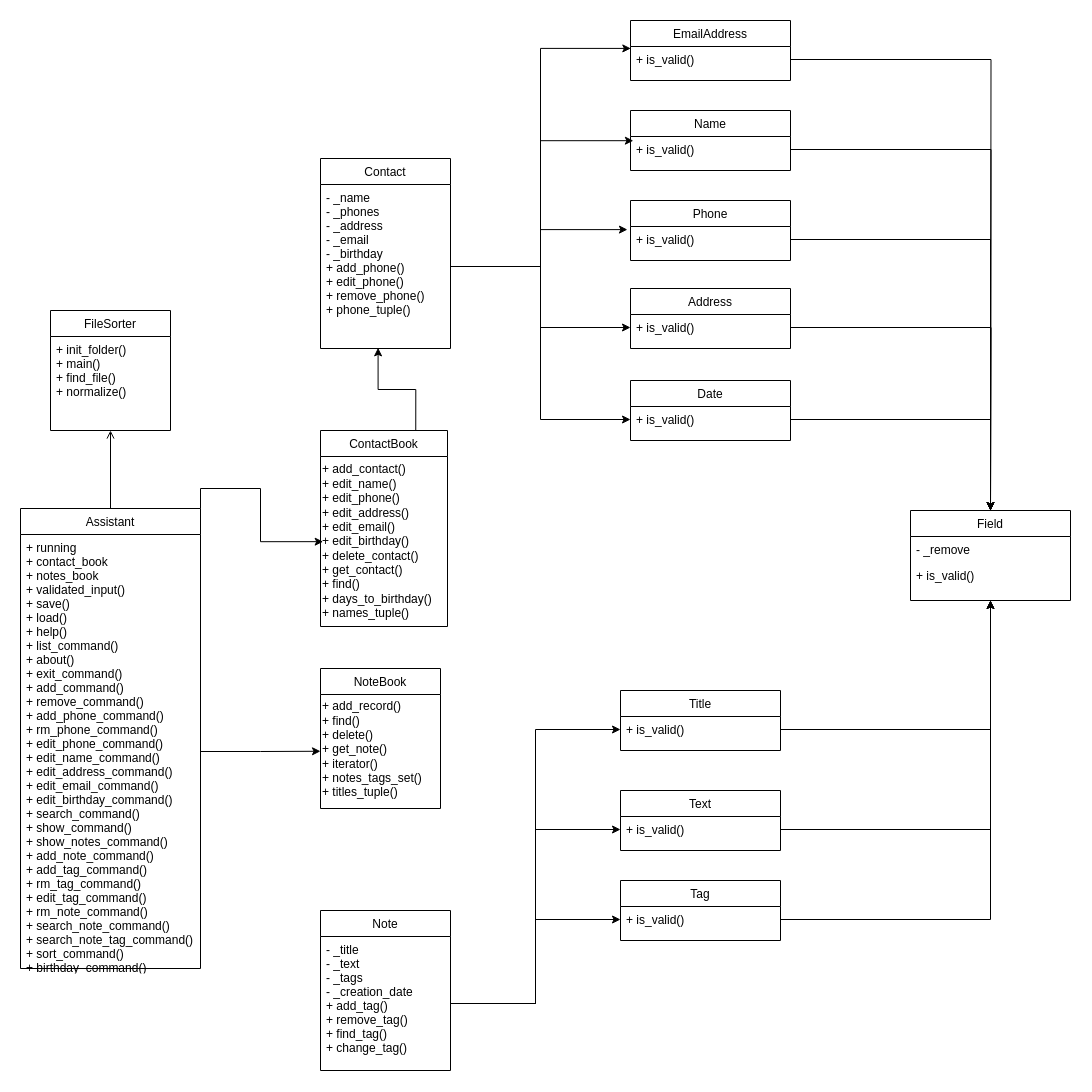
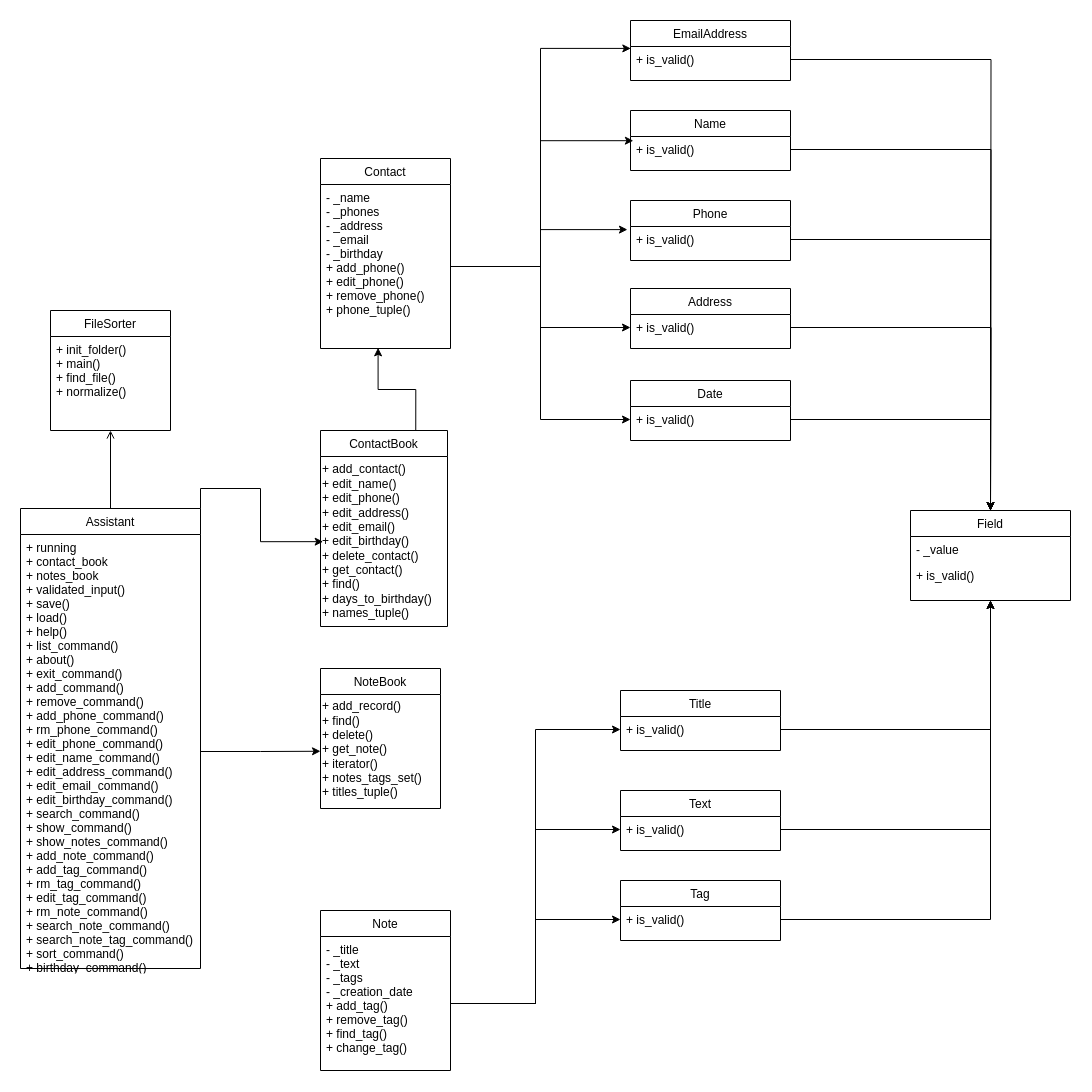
  <mxCell id="0" />
  <mxCell id="1" parent="0" />
  <mxCell id="2" style="edgeStyle=orthogonalEdgeStyle;rounded=0;orthogonalLoop=1;jettySize=auto;html=1;exitX=0.5;exitY=0;exitDx=0;exitDy=0;entryX=0.5;entryY=1;entryDx=0;entryDy=0;endArrow=open;" edge="1" parent="1" source="3" target="9"><mxGeometry relative="1" as="geometry" /></mxCell>
  <mxCell id="3" value="Assistant" style="swimlane;fontStyle=0;align=center;verticalAlign=top;childLayout=stackLayout;horizontal=1;startSize=26;horizontalStack=0;resizeParent=1;resizeLast=0;collapsible=1;marginBottom=0;rounded=0;shadow=0;strokeWidth=1;" vertex="1" parent="1"><mxGeometry x="20" y="508" width="180" height="460" as="geometry"><mxRectangle x="-1120" y="-32" width="160" height="26" as="alternateBounds" /></mxGeometry></mxCell>
  <mxCell id="4" value="+ running&#10;+ contact_book&#10;+ notes_book&#10;+ validated_input()&#10;+ save()&#10;+ load()&#10;+ help()&#10;+ list_command()&#10;+ about()&#10;+ exit_command()&#10;+ add_command()&#10;+ remove_command()&#10;+ add_phone_command()&#10;+ rm_phone_command()&#10;+ edit_phone_command()&#10;+ edit_name_command()&#10;+ edit_address_command()&#10;+ edit_email_command()&#10;+ edit_birthday_command()&#10;+ search_command()&#10;+ show_command()&#10;+ show_notes_command()&#10;+ add_note_command()&#10;+ add_tag_command()&#10;+ rm_tag_command()&#10;+ edit_tag_command()&#10;+ rm_note_command()&#10;+ search_note_command()&#10;+ search_note_tag_command()&#10;+ sort_command()&#10;+ birthday_command()&#10;+ main_loop()" style="text;align=left;verticalAlign=top;spacingLeft=4;spacingRight=4;overflow=hidden;rotatable=0;points=[[0,0.5],[1,0.5]];portConstraint=eastwest;rounded=0;shadow=0;html=0;" vertex="1" parent="3"><mxGeometry y="26" width="180" height="434" as="geometry" /></mxCell>
  <mxCell id="5" value="ContactBook" style="swimlane;fontStyle=0;align=center;verticalAlign=top;childLayout=stackLayout;horizontal=1;startSize=26;horizontalStack=0;resizeParent=1;resizeLast=0;collapsible=1;marginBottom=0;rounded=0;shadow=0;strokeWidth=1;" vertex="1" parent="1"><mxGeometry x="320" y="430" width="127" height="196" as="geometry"><mxRectangle x="550" y="140" width="160" height="26" as="alternateBounds" /></mxGeometry></mxCell>
  <mxCell id="6" value="+&amp;nbsp;add_contact()&lt;br&gt;+&amp;nbsp;edit_name()&lt;br&gt;+&amp;nbsp;edit_phone()&lt;br&gt;+&amp;nbsp;edit_address()&lt;br&gt;+ edit_email()&lt;br&gt;+&amp;nbsp;edit_birthday()&lt;br&gt;+&amp;nbsp;delete_contact()&lt;br&gt;+&amp;nbsp;get_contact()&lt;br&gt;+&amp;nbsp;find()&lt;br&gt;+&amp;nbsp;days_to_birthday()&lt;br&gt;+&amp;nbsp;names_tuple()" style="text;html=1;align=left;verticalAlign=middle;resizable=0;points=[];autosize=1;strokeColor=none;fillColor=none;" vertex="1" parent="5"><mxGeometry y="26" width="127" height="170" as="geometry" /></mxCell>
  <mxCell id="7" value="NoteBook" style="swimlane;fontStyle=0;align=center;verticalAlign=top;childLayout=stackLayout;horizontal=1;startSize=26;horizontalStack=0;resizeParent=1;resizeLast=0;collapsible=1;marginBottom=0;rounded=0;shadow=0;strokeWidth=1;" vertex="1" parent="1"><mxGeometry x="320" y="668" width="120" height="140" as="geometry"><mxRectangle x="-820" y="128" width="160" height="26" as="alternateBounds" /></mxGeometry></mxCell>
  <mxCell id="8" value="+ add_record()&lt;br&gt;+ find()&lt;br&gt;&lt;font face=&quot;Helvetica&quot;&gt;+ delete()&lt;br&gt;&lt;/font&gt;+ get_note()&lt;br&gt;+ iterator()&lt;br&gt;&lt;span style=&quot;background-color: rgb(255, 255, 255);&quot;&gt;+ notes_tags_set()&lt;br&gt;+ titles_tuple()&lt;br&gt;&lt;/span&gt;" style="text;html=1;align=left;verticalAlign=middle;resizable=0;points=[];autosize=1;strokeColor=none;fillColor=none;" vertex="1" parent="7"><mxGeometry y="26" width="120" height="110" as="geometry" /></mxCell>
  <mxCell id="9" value="FileSorter" style="swimlane;fontStyle=0;align=center;verticalAlign=top;childLayout=stackLayout;horizontal=1;startSize=26;horizontalStack=0;resizeParent=1;resizeLast=0;collapsible=1;marginBottom=0;rounded=0;shadow=0;strokeWidth=1;" vertex="1" parent="1"><mxGeometry x="50" y="310" width="120" height="120" as="geometry"><mxRectangle x="550" y="140" width="160" height="26" as="alternateBounds" /></mxGeometry></mxCell>
  <mxCell id="10" value="+ init_folder()&#10;+ main()&#10;+ find_file()&#10;+ normalize()" style="text;align=left;verticalAlign=top;spacingLeft=4;spacingRight=4;overflow=hidden;rotatable=0;points=[[0,0.5],[1,0.5]];portConstraint=eastwest;rounded=0;shadow=0;html=0;" vertex="1" parent="9"><mxGeometry y="26" width="120" height="84" as="geometry" /></mxCell>
  <mxCell id="11" value="Contact" style="swimlane;fontStyle=0;align=center;verticalAlign=top;childLayout=stackLayout;horizontal=1;startSize=26;horizontalStack=0;resizeParent=1;resizeLast=0;collapsible=1;marginBottom=0;rounded=0;shadow=0;strokeWidth=1;" vertex="1" parent="1"><mxGeometry x="320" y="158" width="130" height="190" as="geometry"><mxRectangle x="150" width="160" height="26" as="alternateBounds" /></mxGeometry></mxCell>
  <mxCell id="12" value="- _name&#10;- _phones&#10;- _address&#10;- _email&#10;- _birthday&#10;+ add_phone()&#10;+ edit_phone()&#10;+ remove_phone()&#10;+ phone_tuple()" style="text;align=left;verticalAlign=top;spacingLeft=4;spacingRight=4;overflow=hidden;rotatable=0;points=[[0,0.5],[1,0.5]];portConstraint=eastwest;rounded=0;shadow=0;html=0;" vertex="1" parent="11"><mxGeometry y="26" width="130" height="164" as="geometry" /></mxCell>
  <mxCell id="13" value="Address" style="swimlane;fontStyle=0;align=center;verticalAlign=top;childLayout=stackLayout;horizontal=1;startSize=26;horizontalStack=0;resizeParent=1;resizeLast=0;collapsible=1;marginBottom=0;rounded=0;shadow=0;strokeWidth=1;" vertex="1" parent="1"><mxGeometry x="630" y="288" width="160" height="60" as="geometry"><mxRectangle x="550" y="140" width="160" height="26" as="alternateBounds" /></mxGeometry></mxCell>
  <mxCell id="14" style="edgeStyle=orthogonalEdgeStyle;rounded=0;orthogonalLoop=1;jettySize=auto;html=1;exitX=1;exitY=0.5;exitDx=0;exitDy=0;" edge="1" parent="13" source="15"><mxGeometry relative="1" as="geometry"><mxPoint x="360" y="222" as="targetPoint" /></mxGeometry></mxCell>
  <mxCell id="15" value="+ is_valid()" style="text;align=left;verticalAlign=top;spacingLeft=4;spacingRight=4;overflow=hidden;rotatable=0;points=[[0,0.5],[1,0.5]];portConstraint=eastwest;rounded=0;shadow=0;html=0;" vertex="1" parent="13"><mxGeometry y="26" width="160" height="26" as="geometry" /></mxCell>
  <mxCell id="16" value="Date" style="swimlane;fontStyle=0;align=center;verticalAlign=top;childLayout=stackLayout;horizontal=1;startSize=26;horizontalStack=0;resizeParent=1;resizeLast=0;collapsible=1;marginBottom=0;rounded=0;shadow=0;strokeWidth=1;" vertex="1" parent="1"><mxGeometry x="630" y="380" width="160" height="60" as="geometry"><mxRectangle x="550" y="140" width="160" height="26" as="alternateBounds" /></mxGeometry></mxCell>
  <mxCell id="17" value="+ is_valid()" style="text;align=left;verticalAlign=top;spacingLeft=4;spacingRight=4;overflow=hidden;rotatable=0;points=[[0,0.5],[1,0.5]];portConstraint=eastwest;rounded=0;shadow=0;html=0;" vertex="1" parent="16"><mxGeometry y="26" width="160" height="26" as="geometry" /></mxCell>
  <mxCell id="18" value="EmailAddress" style="swimlane;fontStyle=0;align=center;verticalAlign=top;childLayout=stackLayout;horizontal=1;startSize=26;horizontalStack=0;resizeParent=1;resizeLast=0;collapsible=1;marginBottom=0;rounded=0;shadow=0;strokeWidth=1;" vertex="1" parent="1"><mxGeometry x="630" y="20" width="160" height="60" as="geometry"><mxRectangle x="550" y="140" width="160" height="26" as="alternateBounds" /></mxGeometry></mxCell>
  <mxCell id="19" style="edgeStyle=orthogonalEdgeStyle;rounded=0;orthogonalLoop=1;jettySize=auto;html=1;exitX=1;exitY=0.5;exitDx=0;exitDy=0;" edge="1" parent="18" source="20"><mxGeometry relative="1" as="geometry"><mxPoint x="360" y="490" as="targetPoint" /></mxGeometry></mxCell>
  <mxCell id="20" value="+ is_valid()" style="text;align=left;verticalAlign=top;spacingLeft=4;spacingRight=4;overflow=hidden;rotatable=0;points=[[0,0.5],[1,0.5]];portConstraint=eastwest;rounded=0;shadow=0;html=0;" vertex="1" parent="18"><mxGeometry y="26" width="160" height="26" as="geometry" /></mxCell>
  <mxCell id="21" value="Name" style="swimlane;fontStyle=0;align=center;verticalAlign=top;childLayout=stackLayout;horizontal=1;startSize=26;horizontalStack=0;resizeParent=1;resizeLast=0;collapsible=1;marginBottom=0;rounded=0;shadow=0;strokeWidth=1;" vertex="1" parent="1"><mxGeometry x="630" y="110" width="160" height="60" as="geometry"><mxRectangle x="550" y="140" width="160" height="26" as="alternateBounds" /></mxGeometry></mxCell>
  <mxCell id="22" style="edgeStyle=orthogonalEdgeStyle;rounded=0;orthogonalLoop=1;jettySize=auto;html=1;exitX=1;exitY=0.5;exitDx=0;exitDy=0;" edge="1" parent="21" source="23"><mxGeometry relative="1" as="geometry"><mxPoint x="360" y="400" as="targetPoint" /></mxGeometry></mxCell>
  <mxCell id="23" value="+ is_valid()" style="text;align=left;verticalAlign=top;spacingLeft=4;spacingRight=4;overflow=hidden;rotatable=0;points=[[0,0.5],[1,0.5]];portConstraint=eastwest;rounded=0;shadow=0;html=0;" vertex="1" parent="21"><mxGeometry y="26" width="160" height="26" as="geometry" /></mxCell>
  <mxCell id="24" value="Phone" style="swimlane;fontStyle=0;align=center;verticalAlign=top;childLayout=stackLayout;horizontal=1;startSize=26;horizontalStack=0;resizeParent=1;resizeLast=0;collapsible=1;marginBottom=0;rounded=0;shadow=0;strokeWidth=1;" vertex="1" parent="1"><mxGeometry x="630" y="200" width="160" height="60" as="geometry"><mxRectangle x="550" y="140" width="160" height="26" as="alternateBounds" /></mxGeometry></mxCell>
  <mxCell id="25" value="+ is_valid()" style="text;align=left;verticalAlign=top;spacingLeft=4;spacingRight=4;overflow=hidden;rotatable=0;points=[[0,0.5],[1,0.5]];portConstraint=eastwest;rounded=0;shadow=0;html=0;" vertex="1" parent="24"><mxGeometry y="26" width="160" height="26" as="geometry" /></mxCell>
  <mxCell id="26" value="Field" style="swimlane;fontStyle=0;align=center;verticalAlign=top;childLayout=stackLayout;horizontal=1;startSize=26;horizontalStack=0;resizeParent=1;resizeLast=0;collapsible=1;marginBottom=0;rounded=0;shadow=0;strokeWidth=1;" vertex="1" parent="1"><mxGeometry x="910" y="510" width="160" height="90" as="geometry"><mxRectangle x="550" y="140" width="160" height="26" as="alternateBounds" /></mxGeometry></mxCell>
- <mxCell id="27" value="- _remove" style="text;align=left;verticalAlign=top;spacingLeft=4;spacingRight=4;overflow=hidden;rotatable=0;points=[[0,0.5],[1,0.5]];portConstraint=eastwest;" vertex="1" parent="26"><mxGeometry y="26" width="160" height="26" as="geometry" /></mxCell>
+ <mxCell id="27" value="- _value" style="text;align=left;verticalAlign=top;spacingLeft=4;spacingRight=4;overflow=hidden;rotatable=0;points=[[0,0.5],[1,0.5]];portConstraint=eastwest;" vertex="1" parent="26"><mxGeometry y="26" width="160" height="26" as="geometry" /></mxCell>
  <mxCell id="28" value="+ is_valid()" style="text;align=left;verticalAlign=top;spacingLeft=4;spacingRight=4;overflow=hidden;rotatable=0;points=[[0,0.5],[1,0.5]];portConstraint=eastwest;rounded=0;shadow=0;html=0;" vertex="1" parent="26"><mxGeometry y="52" width="160" height="26" as="geometry" /></mxCell>
  <mxCell id="29" value="Tag" style="swimlane;fontStyle=0;align=center;verticalAlign=top;childLayout=stackLayout;horizontal=1;startSize=26;horizontalStack=0;resizeParent=1;resizeLast=0;collapsible=1;marginBottom=0;rounded=0;shadow=0;strokeWidth=1;" vertex="1" parent="1"><mxGeometry x="620" y="880" width="160" height="60" as="geometry"><mxRectangle x="550" y="140" width="160" height="26" as="alternateBounds" /></mxGeometry></mxCell>
  <mxCell id="30" value="+ is_valid()" style="text;align=left;verticalAlign=top;spacingLeft=4;spacingRight=4;overflow=hidden;rotatable=0;points=[[0,0.5],[1,0.5]];portConstraint=eastwest;rounded=0;shadow=0;html=0;" vertex="1" parent="29"><mxGeometry y="26" width="160" height="26" as="geometry" /></mxCell>
  <mxCell id="31" value="Text" style="swimlane;fontStyle=0;align=center;verticalAlign=top;childLayout=stackLayout;horizontal=1;startSize=26;horizontalStack=0;resizeParent=1;resizeLast=0;collapsible=1;marginBottom=0;rounded=0;shadow=0;strokeWidth=1;" vertex="1" parent="1"><mxGeometry x="620" y="790" width="160" height="60" as="geometry"><mxRectangle x="550" y="140" width="160" height="26" as="alternateBounds" /></mxGeometry></mxCell>
  <mxCell id="32" value="+ is_valid()" style="text;align=left;verticalAlign=top;spacingLeft=4;spacingRight=4;overflow=hidden;rotatable=0;points=[[0,0.5],[1,0.5]];portConstraint=eastwest;rounded=0;shadow=0;html=0;" vertex="1" parent="31"><mxGeometry y="26" width="160" height="26" as="geometry" /></mxCell>
  <mxCell id="33" value="Title" style="swimlane;fontStyle=0;align=center;verticalAlign=top;childLayout=stackLayout;horizontal=1;startSize=26;horizontalStack=0;resizeParent=1;resizeLast=0;collapsible=1;marginBottom=0;rounded=0;shadow=0;strokeWidth=1;" vertex="1" parent="1"><mxGeometry x="620" y="690" width="160" height="60" as="geometry"><mxRectangle x="550" y="140" width="160" height="26" as="alternateBounds" /></mxGeometry></mxCell>
  <mxCell id="34" value="+ is_valid()" style="text;align=left;verticalAlign=top;spacingLeft=4;spacingRight=4;overflow=hidden;rotatable=0;points=[[0,0.5],[1,0.5]];portConstraint=eastwest;rounded=0;shadow=0;html=0;" vertex="1" parent="33"><mxGeometry y="26" width="160" height="26" as="geometry" /></mxCell>
  <mxCell id="35" value="Note" style="swimlane;fontStyle=0;align=center;verticalAlign=top;childLayout=stackLayout;horizontal=1;startSize=26;horizontalStack=0;resizeParent=1;resizeLast=0;collapsible=1;marginBottom=0;rounded=0;shadow=0;strokeWidth=1;" vertex="1" parent="1"><mxGeometry x="320" y="910" width="130" height="160" as="geometry"><mxRectangle x="550" y="140" width="160" height="26" as="alternateBounds" /></mxGeometry></mxCell>
  <mxCell id="36" value="- _title&#10;- _text&#10;- _tags&#10;- _creation_date&#10;+ add_tag()&#10;+ remove_tag()&#10;+ find_tag()&#10;+ change_tag()" style="text;align=left;verticalAlign=top;spacingLeft=4;spacingRight=4;overflow=hidden;rotatable=0;points=[[0,0.5],[1,0.5]];portConstraint=eastwest;rounded=0;shadow=0;html=0;" vertex="1" parent="35"><mxGeometry y="26" width="130" height="134" as="geometry" /></mxCell>
  <mxCell id="37" style="edgeStyle=orthogonalEdgeStyle;rounded=0;orthogonalLoop=1;jettySize=auto;html=1;exitX=0.75;exitY=0;exitDx=0;exitDy=0;entryX=0.443;entryY=0.996;entryDx=0;entryDy=0;entryPerimeter=0;" edge="1" parent="1" source="5" target="12"><mxGeometry relative="1" as="geometry" /></mxCell>
  <mxCell id="38" style="edgeStyle=orthogonalEdgeStyle;rounded=0;orthogonalLoop=1;jettySize=auto;html=1;exitX=1;exitY=0.5;exitDx=0;exitDy=0;entryX=0;entryY=0.516;entryDx=0;entryDy=0;entryPerimeter=0;" edge="1" parent="1" source="4" target="8"><mxGeometry relative="1" as="geometry" /></mxCell>
  <mxCell id="39" style="edgeStyle=orthogonalEdgeStyle;rounded=0;orthogonalLoop=1;jettySize=auto;html=1;exitX=1;exitY=0.5;exitDx=0;exitDy=0;entryX=0;entryY=0.5;entryDx=0;entryDy=0;" edge="1" parent="1" source="36" target="34"><mxGeometry relative="1" as="geometry" /></mxCell>
  <mxCell id="40" style="edgeStyle=orthogonalEdgeStyle;rounded=0;orthogonalLoop=1;jettySize=auto;html=1;exitX=1;exitY=0.5;exitDx=0;exitDy=0;entryX=0;entryY=0.5;entryDx=0;entryDy=0;" edge="1" parent="1" source="36" target="32"><mxGeometry relative="1" as="geometry" /></mxCell>
  <mxCell id="41" style="edgeStyle=orthogonalEdgeStyle;rounded=0;orthogonalLoop=1;jettySize=auto;html=1;exitX=1;exitY=0.5;exitDx=0;exitDy=0;entryX=0;entryY=0.5;entryDx=0;entryDy=0;" edge="1" parent="1" source="36" target="30"><mxGeometry relative="1" as="geometry" /></mxCell>
  <mxCell id="42" style="edgeStyle=orthogonalEdgeStyle;rounded=0;orthogonalLoop=1;jettySize=auto;html=1;exitX=1;exitY=0.5;exitDx=0;exitDy=0;entryX=0.5;entryY=1;entryDx=0;entryDy=0;" edge="1" parent="1" source="34" target="26"><mxGeometry relative="1" as="geometry" /></mxCell>
  <mxCell id="43" style="edgeStyle=orthogonalEdgeStyle;rounded=0;orthogonalLoop=1;jettySize=auto;html=1;exitX=1;exitY=0.5;exitDx=0;exitDy=0;entryX=0.5;entryY=1;entryDx=0;entryDy=0;" edge="1" parent="1" source="32" target="26"><mxGeometry relative="1" as="geometry" /></mxCell>
  <mxCell id="44" style="edgeStyle=orthogonalEdgeStyle;rounded=0;orthogonalLoop=1;jettySize=auto;html=1;exitX=1;exitY=0.5;exitDx=0;exitDy=0;entryX=0.5;entryY=1;entryDx=0;entryDy=0;" edge="1" parent="1" source="30" target="26"><mxGeometry relative="1" as="geometry" /></mxCell>
  <mxCell id="45" style="edgeStyle=orthogonalEdgeStyle;rounded=0;orthogonalLoop=1;jettySize=auto;html=1;exitX=1;exitY=0.5;exitDx=0;exitDy=0;entryX=0.002;entryY=0.074;entryDx=0;entryDy=0;entryPerimeter=0;" edge="1" parent="1" source="12" target="20"><mxGeometry relative="1" as="geometry" /></mxCell>
  <mxCell id="46" style="edgeStyle=orthogonalEdgeStyle;rounded=0;orthogonalLoop=1;jettySize=auto;html=1;exitX=1;exitY=0.5;exitDx=0;exitDy=0;entryX=0.018;entryY=0.161;entryDx=0;entryDy=0;entryPerimeter=0;" edge="1" parent="1" source="12" target="23"><mxGeometry relative="1" as="geometry" /></mxCell>
  <mxCell id="47" style="edgeStyle=orthogonalEdgeStyle;rounded=0;orthogonalLoop=1;jettySize=auto;html=1;exitX=1;exitY=0.5;exitDx=0;exitDy=0;entryX=-0.019;entryY=0.12;entryDx=0;entryDy=0;entryPerimeter=0;" edge="1" parent="1" source="12" target="25"><mxGeometry relative="1" as="geometry" /></mxCell>
  <mxCell id="48" style="edgeStyle=orthogonalEdgeStyle;rounded=0;orthogonalLoop=1;jettySize=auto;html=1;exitX=1;exitY=0.5;exitDx=0;exitDy=0;entryX=0;entryY=0.5;entryDx=0;entryDy=0;" edge="1" parent="1" source="12" target="15"><mxGeometry relative="1" as="geometry" /></mxCell>
  <mxCell id="49" style="edgeStyle=orthogonalEdgeStyle;rounded=0;orthogonalLoop=1;jettySize=auto;html=1;exitX=1;exitY=0.5;exitDx=0;exitDy=0;entryX=0;entryY=0.5;entryDx=0;entryDy=0;" edge="1" parent="1" source="12" target="17"><mxGeometry relative="1" as="geometry" /></mxCell>
  <mxCell id="50" style="edgeStyle=orthogonalEdgeStyle;rounded=0;orthogonalLoop=1;jettySize=auto;html=1;exitX=1;exitY=0.5;exitDx=0;exitDy=0;entryX=0.5;entryY=0;entryDx=0;entryDy=0;" edge="1" parent="1" source="17" target="26"><mxGeometry relative="1" as="geometry" /></mxCell>
  <mxCell id="51" style="edgeStyle=orthogonalEdgeStyle;rounded=0;orthogonalLoop=1;jettySize=auto;html=1;exitX=1;exitY=0.5;exitDx=0;exitDy=0;entryX=0.5;entryY=0;entryDx=0;entryDy=0;" edge="1" parent="1" source="25" target="26"><mxGeometry relative="1" as="geometry" /></mxCell>
  <mxCell id="52" style="edgeStyle=orthogonalEdgeStyle;rounded=0;orthogonalLoop=1;jettySize=auto;html=1;exitX=1;exitY=0;exitDx=0;exitDy=0;entryX=0.021;entryY=0.501;entryDx=0;entryDy=0;entryPerimeter=0;" edge="1" parent="1" source="3" target="6"><mxGeometry relative="1" as="geometry" /></mxCell>
